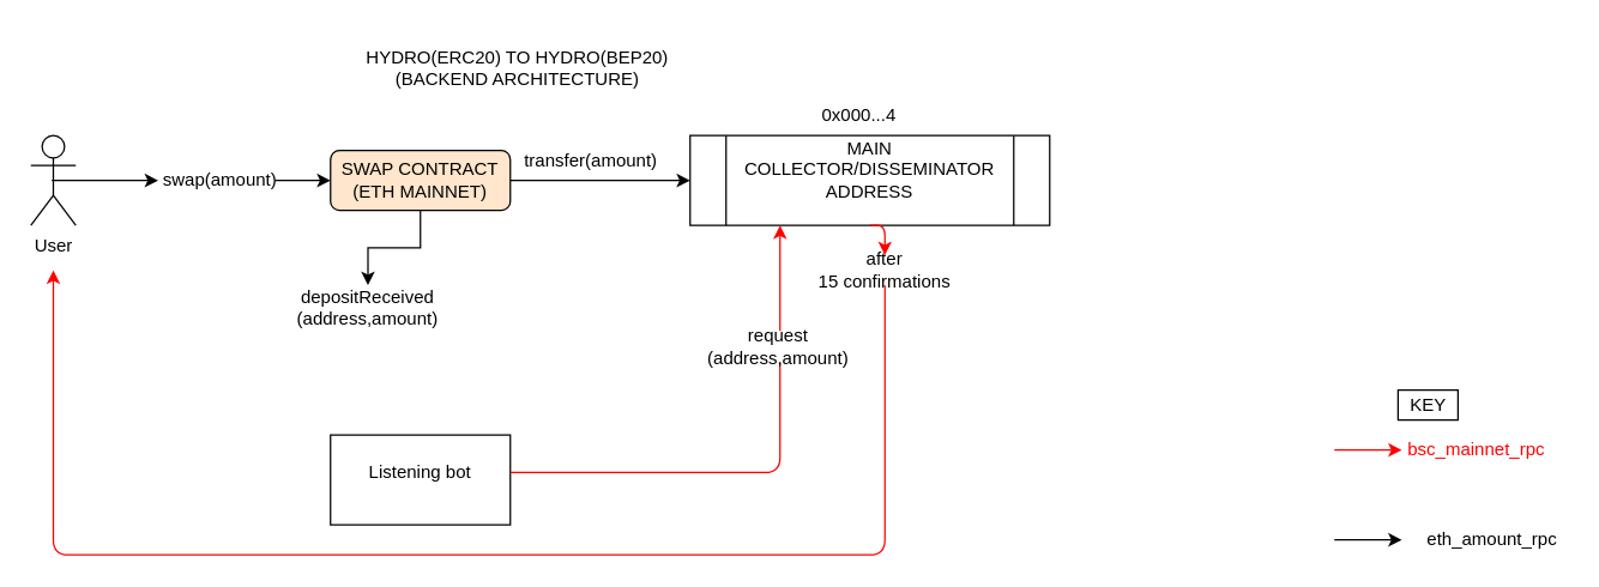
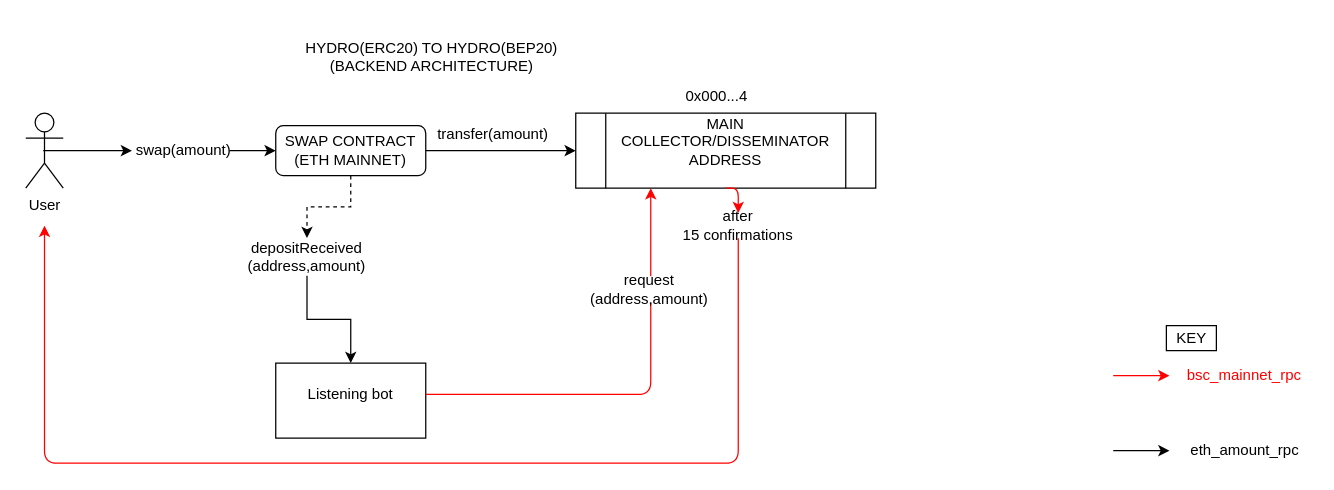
  <mxCell id="0" />
  <mxCell id="1" parent="0" />
  <mxCell id="2" style="edgeStyle=orthogonalEdgeStyle;rounded=0;orthogonalLoop=1;jettySize=auto;html=1;exitX=0.5;exitY=0.5;exitDx=0;exitDy=0;exitPerimeter=0;" edge="1" parent="1" source="15"><mxGeometry relative="1" as="geometry"><mxPoint x="220" y="120" as="targetPoint" /></mxGeometry></mxCell>
  <mxCell id="3" value="" style="rounded=0;whiteSpace=wrap;html=1;" vertex="1" parent="1"><mxGeometry x="220" y="290" width="120" height="60" as="geometry" /></mxCell>
  <mxCell id="4" style="edgeStyle=orthogonalEdgeStyle;rounded=0;orthogonalLoop=1;jettySize=auto;html=1;exitX=1;exitY=0.5;exitDx=0;exitDy=0;" edge="1" parent="1" source="6" target="9"><mxGeometry relative="1" as="geometry" /></mxCell>
- <mxCell id="6" value="SWAP CONTRACT&lt;br&gt;(ETH MAINNET)" style="rounded=1;whiteSpace=wrap;html=1;fontSize=12;glass=0;strokeWidth=1;shadow=0;fillColor=#ffe6cc;" parent="1" vertex="1"><mxGeometry x="220" y="100" width="120" height="40" as="geometry" /></mxCell>
+ <mxCell id="5" style="edgeStyle=orthogonalEdgeStyle;rounded=0;orthogonalLoop=1;jettySize=auto;html=1;exitX=0.5;exitY=1;exitDx=0;exitDy=0;entryX=0.5;entryY=0;entryDx=0;entryDy=0;" edge="1" parent="1" source="13" target="12"><mxGeometry relative="1" as="geometry"><mxPoint x="280" y="220" as="targetPoint" /></mxGeometry></mxCell>
+ <mxCell id="6" value="SWAP CONTRACT&lt;br&gt;(ETH MAINNET)" style="rounded=1;whiteSpace=wrap;html=1;fontSize=12;glass=0;strokeWidth=1;shadow=0;" parent="1" vertex="1"><mxGeometry x="220" y="100" width="120" height="40" as="geometry" /></mxCell>
  <mxCell id="7" value="User" style="shape=umlActor;verticalLabelPosition=bottom;verticalAlign=top;html=1;outlineConnect=0;" vertex="1" parent="1"><mxGeometry x="20" y="90" width="30" height="60" as="geometry" /></mxCell>
  <mxCell id="8" value="HYDRO(ERC20) TO HYDRO(BEP20)&lt;br&gt;(BACKEND ARCHITECTURE)" style="text;html=1;strokeColor=none;fillColor=none;align=center;verticalAlign=middle;whiteSpace=wrap;rounded=0;" vertex="1" parent="1"><mxGeometry x="230" width="230" height="50" as="geometry" y="20" /></mxCell>
  <mxCell id="9" value="MAIN COLLECTOR/DISSEMINATOR&lt;br&gt;ADDRESS&lt;br&gt;&lt;br&gt;" style="shape=process;whiteSpace=wrap;html=1;backgroundOutline=1;" vertex="1" parent="1"><mxGeometry x="460" y="90" width="240" height="60" as="geometry" /></mxCell>
  <mxCell id="10" value="transfer(amount)" style="text;html=1;strokeColor=none;fillColor=none;align=center;verticalAlign=middle;whiteSpace=wrap;rounded=0;" vertex="1" parent="1"><mxGeometry x="374" y="97" width="40" height="20" as="geometry" /></mxCell>
  <mxCell id="11" style="edgeStyle=orthogonalEdgeStyle;rounded=1;orthogonalLoop=1;jettySize=auto;html=1;entryX=0.25;entryY=1;entryDx=0;entryDy=0;strokeColor=#FF0000;" edge="1" parent="1" source="12" target="9"><mxGeometry relative="1" as="geometry" /></mxCell>
  <mxCell id="12" value="Listening bot" style="text;html=1;strokeColor=none;fillColor=none;align=center;verticalAlign=middle;whiteSpace=wrap;rounded=0;" vertex="1" parent="1"><mxGeometry x="220" y="290" width="120" height="50" as="geometry" /></mxCell>
  <mxCell id="13" value="depositReceived&lt;br&gt;(address,amount)" style="text;html=1;strokeColor=none;fillColor=none;align=center;verticalAlign=middle;whiteSpace=wrap;rounded=0;" vertex="1" parent="1"><mxGeometry x="195" y="190" width="100" height="30" as="geometry" /></mxCell>
- <mxCell id="14" style="edgeStyle=orthogonalEdgeStyle;rounded=0;orthogonalLoop=1;jettySize=auto;html=1;exitX=0.5;exitY=1;exitDx=0;exitDy=0;entryX=0.5;entryY=0;entryDx=0;entryDy=0;" edge="1" parent="1" source="6" target="13"><mxGeometry relative="1" as="geometry"><mxPoint x="280" y="290" as="targetPoint" /><mxPoint x="280" y="140" as="sourcePoint" /></mxGeometry></mxCell>
+ <mxCell id="14" style="edgeStyle=orthogonalEdgeStyle;rounded=0;orthogonalLoop=1;jettySize=auto;html=1;exitX=0.5;exitY=1;exitDx=0;exitDy=0;entryX=0.5;entryY=0;entryDx=0;entryDy=0;dashed=1;" edge="1" parent="1" source="6" target="13"><mxGeometry relative="1" as="geometry"><mxPoint x="280" y="290" as="targetPoint" /><mxPoint x="280" y="140" as="sourcePoint" /></mxGeometry></mxCell>
  <mxCell id="15" value="swap(amount)" style="text;html=1;strokeColor=none;align=center;verticalAlign=middle;whiteSpace=wrap;rounded=0;fillColor=#ffffff;" vertex="1" parent="1"><mxGeometry x="110" y="95" width="73" height="50" as="geometry" /></mxCell>
  <mxCell id="16" style="edgeStyle=orthogonalEdgeStyle;rounded=0;orthogonalLoop=1;jettySize=auto;html=1;exitX=0.5;exitY=0.5;exitDx=0;exitDy=0;exitPerimeter=0;" edge="1" parent="1"><mxGeometry relative="1" as="geometry"><mxPoint x="105" y="120" as="targetPoint" /><mxPoint x="34" y="120" as="sourcePoint" /></mxGeometry></mxCell>
  <mxCell id="17" value="" style="group" vertex="1" connectable="0" parent="1"><mxGeometry x="890" y="260" width="155" height="110" as="geometry" /></mxCell>
- <mxCell id="18" value="&lt;span&gt;&lt;font color=&quot;#ff0000&quot;&gt;bsc_mainnet_rpc&lt;/font&gt;&lt;/span&gt;" style="text;html=1;strokeColor=none;fillColor=none;align=center;verticalAlign=middle;whiteSpace=wrap;rounded=0;" vertex="1" parent="17"><mxGeometry x="50" y="30" width="90" height="20" as="geometry" /></mxCell>
+ <mxCell id="18" value="&lt;span&gt;&lt;font color=&quot;#ff0000&quot;&gt;bsc_mainnet_rpc&lt;/font&gt;&lt;/span&gt;" style="text;html=1;strokeColor=none;fillColor=none;align=center;verticalAlign=middle;whiteSpace=wrap;rounded=0;" vertex="1" parent="17"><mxGeometry x="60" y="30" width="90" height="20" as="geometry" /></mxCell>
  <mxCell id="19" value="KEY" style="text;html=1;align=center;verticalAlign=middle;whiteSpace=wrap;rounded=0;fillColor=#ffffff;gradientColor=#ffffff;gradientDirection=east;strokeColor=#000000;" vertex="1" parent="17"><mxGeometry x="42.5" width="40" height="20" as="geometry" /></mxCell>
  <mxCell id="20" value="" style="endArrow=classic;html=1;strokeColor=#FF0000;" edge="1" parent="17"><mxGeometry width="50" height="50" relative="1" as="geometry"><mxPoint y="40" as="sourcePoint" /><mxPoint x="45" y="40" as="targetPoint" /><Array as="points"><mxPoint y="40" /></Array></mxGeometry></mxCell>
  <mxCell id="21" value="" style="endArrow=classic;html=1;" edge="1" parent="17"><mxGeometry x="-30" y="90" width="50" height="50" as="geometry"><mxPoint y="100" as="sourcePoint" /><mxPoint x="45" y="100" as="targetPoint" /></mxGeometry></mxCell>
  <mxCell id="22" value="&lt;span&gt;eth_amount_rpc&lt;/span&gt;" style="text;html=1;align=center;verticalAlign=middle;resizable=0;points=[];autosize=1;" vertex="1" parent="17"><mxGeometry x="55" y="90" width="100" height="20" as="geometry" /></mxCell>
  <mxCell id="23" value="request&lt;br&gt;(address,amount)" style="text;html=1;align=center;verticalAlign=middle;whiteSpace=wrap;rounded=0;perimeterSpacing=2;strokeColor=#FFFFFF;fillColor=#ffffff;" vertex="1" parent="1"><mxGeometry x="454" y="221" width="130" height="20" as="geometry" /></mxCell>
  <mxCell id="24" style="edgeStyle=orthogonalEdgeStyle;rounded=1;orthogonalLoop=1;jettySize=auto;html=1;strokeColor=#FF0000;" edge="1" parent="1" source="25"><mxGeometry relative="1" as="geometry"><mxPoint x="35" y="180" as="targetPoint" /><Array as="points"><mxPoint x="590" y="370" /><mxPoint x="35" y="370" /></Array></mxGeometry></mxCell>
  <mxCell id="25" value="after &lt;br&gt;15 confirmations" style="text;html=1;strokeColor=none;fillColor=none;align=center;verticalAlign=middle;whiteSpace=wrap;rounded=0;" vertex="1" parent="1"><mxGeometry x="530" y="170" width="120" height="20" as="geometry" /></mxCell>
  <mxCell id="26" style="edgeStyle=orthogonalEdgeStyle;rounded=1;orthogonalLoop=1;jettySize=auto;html=1;exitX=0.5;exitY=1;exitDx=0;exitDy=0;strokeColor=#FF0000;" edge="1" parent="1" source="9"><mxGeometry relative="1" as="geometry"><mxPoint x="580" y="150" as="sourcePoint" /><mxPoint x="590" y="170" as="targetPoint" /></mxGeometry></mxCell>
  <mxCell id="27" value="0x000...4" style="text;html=1;strokeColor=none;fillColor=none;align=center;verticalAlign=middle;whiteSpace=wrap;rounded=0;" vertex="1" parent="1"><mxGeometry x="553" y="67" width="40" height="20" as="geometry" /></mxCell>
